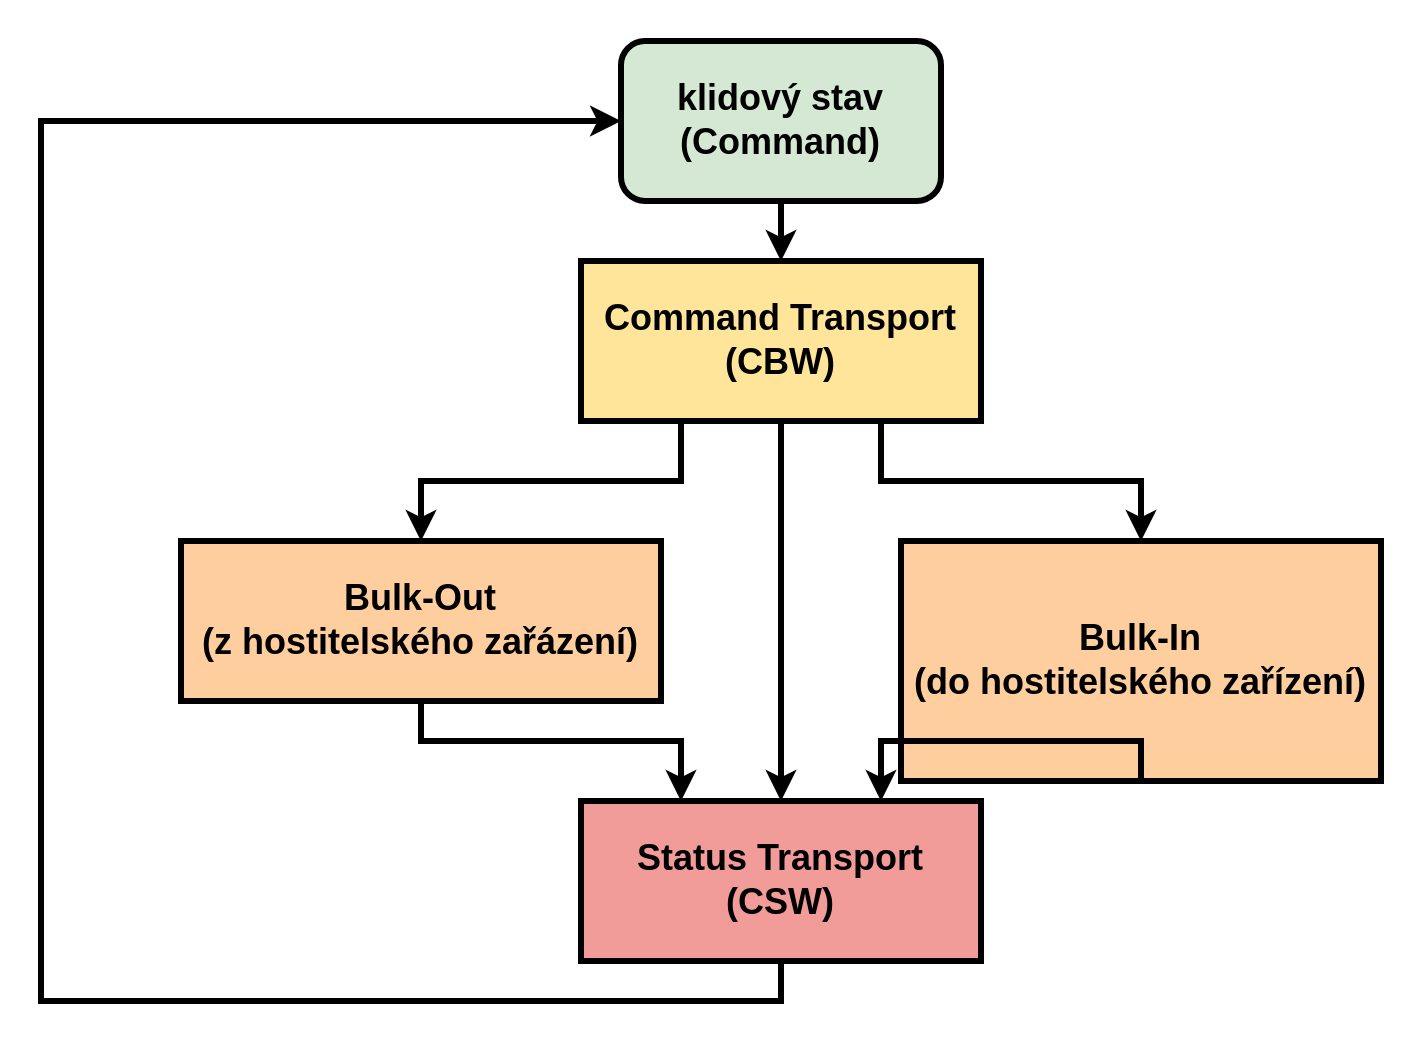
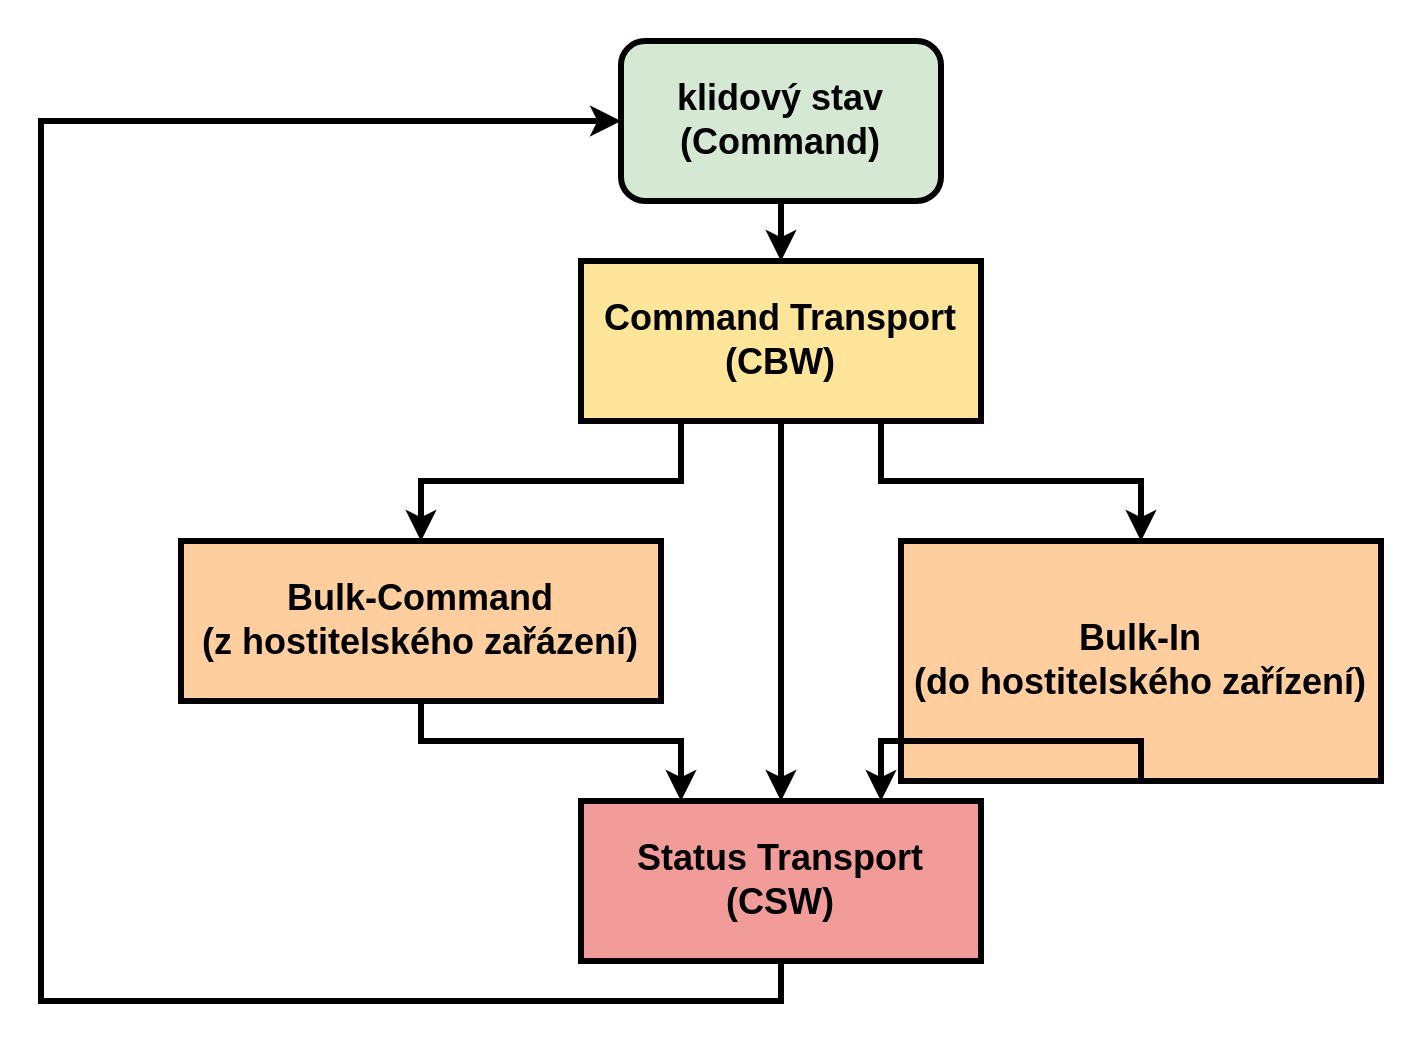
  <mxCell id="0" />
  <mxCell id="1" parent="0" />
  <mxCell id="2" value="&lt;div&gt;&lt;font style=&quot;font-size: 18px;&quot;&gt;&lt;b&gt;klidový stav&lt;/b&gt;&lt;/font&gt;&lt;/div&gt;&lt;font style=&quot;font-size: 18px;&quot;&gt;&lt;b&gt;(Command)&lt;/b&gt;&lt;/font&gt;" style="rounded=1;whiteSpace=wrap;html=1;strokeWidth=3;fillColor=#D5E8D4;strokeColor=#000000;" parent="1" vertex="1"><mxGeometry x="310" y="20" width="160" height="80" as="geometry" /></mxCell>
  <mxCell id="3" value="&lt;font style=&quot;font-size: 18px;&quot;&gt;&lt;b&gt;Command Transport&lt;/b&gt;&lt;/font&gt;&lt;div&gt;&lt;font style=&quot;font-size: 18px;&quot;&gt;&lt;b&gt;(CBW)&lt;/b&gt;&lt;/font&gt;&lt;/div&gt;" style="rounded=0;whiteSpace=wrap;html=1;strokeWidth=3;fillColor=#FFE599;" parent="1" vertex="1"><mxGeometry x="290" y="130" width="200" height="80" as="geometry" /></mxCell>
  <mxCell id="4" value="&lt;font style=&quot;font-size: 18px;&quot;&gt;&lt;b&gt;Bulk-In&lt;/b&gt;&lt;/font&gt;&lt;div&gt;&lt;font style=&quot;font-size: 18px;&quot;&gt;&lt;b&gt;(do hostitelského zařízení)&lt;/b&gt;&lt;/font&gt;&lt;/div&gt;" style="rounded=0;whiteSpace=wrap;html=1;strokeWidth=3;fillColor=#FFCE9F;" parent="1" vertex="1"><mxGeometry x="450" y="270" width="240" height="120" as="geometry" /></mxCell>
- <mxCell id="5" value="&lt;font style=&quot;font-size: 18px;&quot;&gt;&lt;b&gt;Bulk-Out&lt;/b&gt;&lt;/font&gt;&lt;div&gt;&lt;font style=&quot;font-size: 18px;&quot;&gt;&lt;b&gt;(z hostitelského zařázení)&lt;/b&gt;&lt;/font&gt;&lt;/div&gt;" style="rounded=0;whiteSpace=wrap;html=1;strokeWidth=3;fillColor=#FFCE9F;" parent="1" vertex="1"><mxGeometry x="90" y="270" width="240" height="80" as="geometry" /></mxCell>
+ <mxCell id="5" value="&lt;font style=&quot;font-size: 18px;&quot;&gt;&lt;b&gt;Bulk-Command&lt;/b&gt;&lt;/font&gt;&lt;div&gt;&lt;font style=&quot;font-size: 18px;&quot;&gt;&lt;b&gt;(z hostitelského zařázení)&lt;/b&gt;&lt;/font&gt;&lt;/div&gt;" style="rounded=0;whiteSpace=wrap;html=1;strokeWidth=3;fillColor=#FFCE9F;" parent="1" vertex="1"><mxGeometry x="90" y="270" width="240" height="80" as="geometry" /></mxCell>
  <mxCell id="6" value="" style="endArrow=classic;html=1;rounded=0;exitX=0.75;exitY=1;exitDx=0;exitDy=0;entryX=0.5;entryY=0;entryDx=0;entryDy=0;strokeWidth=3;" parent="1" source="3" target="4" edge="1"><mxGeometry width="50" height="50" relative="1" as="geometry"><mxPoint x="470" y="170" as="sourcePoint" /><mxPoint x="520" y="120" as="targetPoint" /><Array as="points"><mxPoint x="440" y="240" /><mxPoint x="570" y="240" /></Array></mxGeometry></mxCell>
  <mxCell id="7" value="" style="endArrow=classic;html=1;rounded=0;entryX=0.5;entryY=0;entryDx=0;entryDy=0;strokeWidth=3;exitX=0.25;exitY=1;exitDx=0;exitDy=0;" parent="1" source="3" target="5" edge="1"><mxGeometry width="50" height="50" relative="1" as="geometry"><mxPoint x="390" y="230" as="sourcePoint" /><mxPoint x="390" y="150" as="targetPoint" /><Array as="points"><mxPoint x="340" y="240" /><mxPoint x="210" y="240" /></Array></mxGeometry></mxCell>
  <mxCell id="8" value="&lt;font style=&quot;font-size: 18px;&quot;&gt;&lt;b&gt;Status Transport&lt;/b&gt;&lt;/font&gt;&lt;div&gt;&lt;font style=&quot;font-size: 18px;&quot;&gt;&lt;b&gt;(CSW)&lt;/b&gt;&lt;/font&gt;&lt;/div&gt;" style="rounded=0;whiteSpace=wrap;html=1;strokeWidth=3;fillColor=#F19C99;" parent="1" vertex="1"><mxGeometry x="290" y="400" width="200" height="80" as="geometry" /></mxCell>
  <mxCell id="9" value="" style="endArrow=classic;html=1;rounded=0;entryX=0.5;entryY=0;entryDx=0;entryDy=0;strokeWidth=3;exitX=0.5;exitY=1;exitDx=0;exitDy=0;" parent="1" source="3" target="8" edge="1"><mxGeometry width="50" height="50" relative="1" as="geometry"><mxPoint x="390" y="230" as="sourcePoint" /><mxPoint x="480" y="280" as="targetPoint" /></mxGeometry></mxCell>
  <mxCell id="10" value="" style="endArrow=classic;html=1;rounded=0;exitX=0.5;exitY=1;exitDx=0;exitDy=0;entryX=0.25;entryY=0;entryDx=0;entryDy=0;strokeWidth=3;" parent="1" source="5" target="8" edge="1"><mxGeometry width="50" height="50" relative="1" as="geometry"><mxPoint x="300" y="370" as="sourcePoint" /><mxPoint x="350" y="320" as="targetPoint" /><Array as="points"><mxPoint x="210" y="370" /><mxPoint x="340" y="370" /></Array></mxGeometry></mxCell>
  <mxCell id="11" value="" style="endArrow=classic;html=1;rounded=0;exitX=0.5;exitY=1;exitDx=0;exitDy=0;entryX=0.75;entryY=0;entryDx=0;entryDy=0;strokeWidth=3;" parent="1" source="4" target="8" edge="1"><mxGeometry width="50" height="50" relative="1" as="geometry"><mxPoint x="500" y="370" as="sourcePoint" /><mxPoint x="550" y="320" as="targetPoint" /><Array as="points"><mxPoint x="570" y="370" /><mxPoint x="440" y="370" /></Array></mxGeometry></mxCell>
  <mxCell id="12" value="" style="endArrow=classic;html=1;rounded=0;exitX=0.5;exitY=1;exitDx=0;exitDy=0;entryX=0.5;entryY=0;entryDx=0;entryDy=0;strokeWidth=3;" parent="1" source="2" target="3" edge="1"><mxGeometry width="50" height="50" relative="1" as="geometry"><mxPoint x="380" y="60" as="sourcePoint" /><mxPoint x="430" y="10" as="targetPoint" /></mxGeometry></mxCell>
  <mxCell id="13" value="" style="endArrow=classic;html=1;rounded=0;exitX=0.5;exitY=1;exitDx=0;exitDy=0;entryX=0;entryY=0.5;entryDx=0;entryDy=0;strokeWidth=3;" parent="1" source="8" target="2" edge="1"><mxGeometry width="50" height="50" relative="1" as="geometry"><mxPoint x="330" y="350" as="sourcePoint" /><mxPoint x="60" y="140" as="targetPoint" /><Array as="points"><mxPoint x="390" y="500" /><mxPoint x="20" y="500" /><mxPoint x="20" y="60" /></Array></mxGeometry></mxCell>
